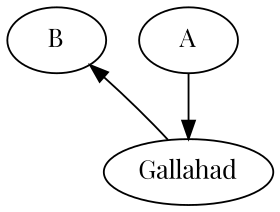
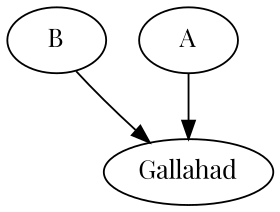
  digraph {
    fontname="Playfair Display"
    node [fontname="Playfair Display"]
    edge [fontname="Playfair Display"]
    n1 [label=Gallahad]
    A
    B
    A -> n1
-   n1 -> B [constraint=false]
+   B -> n1 [constraint=false]
  }
